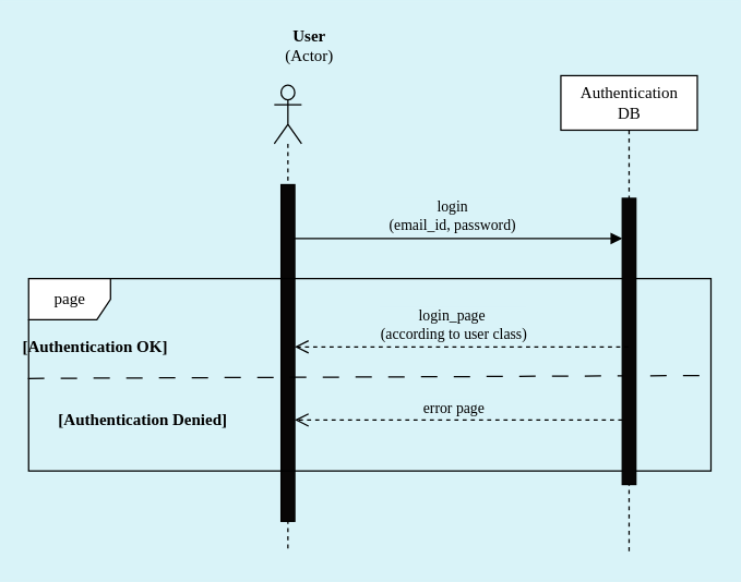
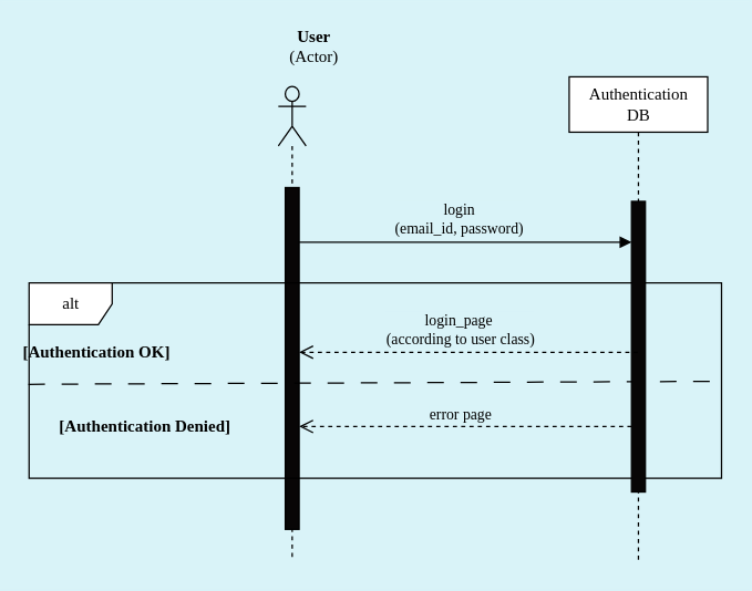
  <mxCell id="0" />
  <mxCell id="1" parent="0" />
  <mxCell id="2" value="" style="shape=umlLifeline;perimeter=lifelinePerimeter;whiteSpace=wrap;html=1;container=1;dropTarget=0;collapsible=0;recursiveResize=0;outlineConnect=0;portConstraint=eastwest;newEdgeStyle={&quot;curved&quot;:0,&quot;rounded&quot;:0};participant=umlActor;fillColor=none;size=43;" vertex="1" parent="1"><mxGeometry x="200.5" y="62" width="20" height="343" as="geometry" /></mxCell>
  <mxCell id="3" value="" style="html=1;points=[[0,0,0,0,5],[0,1,0,0,-5],[1,0,0,0,5],[1,1,0,0,-5]];perimeter=orthogonalPerimeter;outlineConnect=0;targetShapes=umlLifeline;portConstraint=eastwest;newEdgeStyle={&quot;curved&quot;:0,&quot;rounded&quot;:0};fillColor=#080606;strokeColor=#000000;" vertex="1" parent="2"><mxGeometry x="5" y="73" width="10" height="247" as="geometry" /></mxCell>
  <mxCell id="4" value="User&lt;br&gt;&lt;span style=&quot;font-weight: normal;&quot;&gt;(Actor)&lt;/span&gt;" style="text;align=center;fontStyle=1;verticalAlign=middle;spacingLeft=3;spacingRight=3;strokeColor=none;rotatable=0;points=[[0,0.5],[1,0.5]];portConstraint=eastwest;html=1;fontFamily=Poppins;fontSource=https%3A%2F%2Ffonts.googleapis.com%2Fcss%3Ffamily%3DPoppins;" vertex="1" parent="1"><mxGeometry x="185.5" y="20" width="80" height="26" as="geometry" /></mxCell>
  <mxCell id="5" value="" style="html=1;verticalAlign=bottom;endArrow=block;curved=0;rounded=0;" edge="1" parent="1"><mxGeometry x="-0.001" relative="1" as="geometry"><mxPoint x="215.5" y="174.5" as="sourcePoint" /><mxPoint x="455.5" y="174.5" as="targetPoint" /><mxPoint as="offset" /></mxGeometry></mxCell>
  <mxCell id="6" value="login&lt;br&gt;(email_id, password)" style="edgeLabel;html=1;align=center;verticalAlign=middle;resizable=0;points=[];fontFamily=Poppins;fontSource=https%3A%2F%2Ffonts.googleapis.com%2Fcss%3Ffamily%3DPoppins;labelBackgroundColor=#D9F3F8;" vertex="1" connectable="0" parent="5"><mxGeometry x="-0.037" y="-2" relative="1" as="geometry"><mxPoint x="-1" y="-19" as="offset" /></mxGeometry></mxCell>
- <mxCell id="7" value="&lt;font data-font-src=&quot;https://fonts.googleapis.com/css?family=Poppins&quot; face=&quot;Poppins&quot;&gt;page&lt;/font&gt;" style="shape=umlFrame;whiteSpace=wrap;html=1;pointerEvents=0;" vertex="1" parent="1"><mxGeometry x="20.5" y="204" width="500" height="141" as="geometry" /></mxCell>
+ <mxCell id="7" value="&lt;font data-font-src=&quot;https://fonts.googleapis.com/css?family=Poppins&quot; face=&quot;Poppins&quot;&gt;alt&lt;/font&gt;" style="shape=umlFrame;whiteSpace=wrap;html=1;pointerEvents=0;" vertex="1" parent="1"><mxGeometry x="20.5" y="204" width="500" height="141" as="geometry" /></mxCell>
  <mxCell id="8" value="" style="endArrow=none;dashed=1;html=1;rounded=0;entryX=1;entryY=0.406;entryDx=0;entryDy=0;entryPerimeter=0;exitX=-0.001;exitY=0.519;exitDx=0;exitDy=0;exitPerimeter=0;dashPattern=12 12;" edge="1" parent="1" source="7"><mxGeometry width="50" height="50" relative="1" as="geometry"><mxPoint x="60.5" y="276.91" as="sourcePoint" /><mxPoint x="520.5" y="275.02" as="targetPoint" /></mxGeometry></mxCell>
  <mxCell id="9" value="&lt;font data-font-src=&quot;https://fonts.googleapis.com/css?family=Poppins&quot; face=&quot;Poppins&quot;&gt;Authentication &lt;br&gt;DB&lt;/font&gt;" style="shape=umlLifeline;perimeter=lifelinePerimeter;whiteSpace=wrap;html=1;container=1;dropTarget=0;collapsible=0;recursiveResize=0;outlineConnect=0;portConstraint=eastwest;newEdgeStyle={&quot;curved&quot;:0,&quot;rounded&quot;:0};" vertex="1" parent="1"><mxGeometry x="410.5" y="55" width="100" height="350" as="geometry" /></mxCell>
  <mxCell id="10" value="" style="html=1;points=[[0,0,0,0,5],[0,1,0,0,-5],[1,0,0,0,5],[1,1,0,0,-5]];perimeter=orthogonalPerimeter;outlineConnect=0;targetShapes=umlLifeline;portConstraint=eastwest;newEdgeStyle={&quot;curved&quot;:0,&quot;rounded&quot;:0};fillColor=#080606;strokeColor=#000000;" vertex="1" parent="9"><mxGeometry x="45" y="90" width="10" height="210" as="geometry" /></mxCell>
  <mxCell id="11" value="" style="html=1;verticalAlign=bottom;endArrow=open;dashed=1;endSize=8;curved=0;rounded=0;" edge="1" parent="1"><mxGeometry relative="1" as="geometry"><mxPoint x="460" y="254" as="sourcePoint" /><mxPoint x="215.5" y="254" as="targetPoint" /></mxGeometry></mxCell>
  <mxCell id="12" value="login_page&amp;nbsp;&lt;br&gt;(according to user class)" style="edgeLabel;html=1;align=center;verticalAlign=middle;resizable=0;points=[];fontFamily=Poppins;fontSource=https%3A%2F%2Ffonts.googleapis.com%2Fcss%3Ffamily%3DPoppins;labelBackgroundColor=#D9F3F8;" vertex="1" connectable="0" parent="11"><mxGeometry x="0.034" y="-1" relative="1" as="geometry"><mxPoint x="-3" y="-16" as="offset" /></mxGeometry></mxCell>
  <mxCell id="13" value="" style="html=1;verticalAlign=bottom;endArrow=open;dashed=1;endSize=8;curved=0;rounded=0;" edge="1" parent="1"><mxGeometry relative="1" as="geometry"><mxPoint x="455.5" y="307.66" as="sourcePoint" /><mxPoint x="215.5" y="307.66" as="targetPoint" /></mxGeometry></mxCell>
  <mxCell id="14" value="error page" style="edgeLabel;html=1;align=center;verticalAlign=middle;resizable=0;points=[];fontFamily=Poppins;fontSource=https%3A%2F%2Ffonts.googleapis.com%2Fcss%3Ffamily%3DPoppins;labelBackgroundColor=#D9F3F8;" vertex="1" connectable="0" parent="13"><mxGeometry x="0.034" y="-1" relative="1" as="geometry"><mxPoint y="-8" as="offset" /></mxGeometry></mxCell>
  <mxCell id="15" value="[Authentication OK]" style="text;align=center;fontStyle=1;verticalAlign=middle;spacingLeft=3;spacingRight=3;strokeColor=none;rotatable=0;points=[[0,0.5],[1,0.5]];portConstraint=eastwest;html=1;fontFamily=Poppins;fontSource=https%3A%2F%2Ffonts.googleapis.com%2Fcss%3Ffamily%3DPoppins;" vertex="1" parent="1"><mxGeometry x="28.5" y="241" width="80" height="26" as="geometry" /></mxCell>
  <mxCell id="16" value="[Authentication Denied]" style="text;align=center;fontStyle=1;verticalAlign=middle;spacingLeft=3;spacingRight=3;strokeColor=none;rotatable=0;points=[[0,0.5],[1,0.5]];portConstraint=eastwest;html=1;fontFamily=Poppins;fontSource=https%3A%2F%2Ffonts.googleapis.com%2Fcss%3Ffamily%3DPoppins;" vertex="1" parent="1"><mxGeometry x="63.5" y="295" width="80" height="26" as="geometry" /></mxCell>
